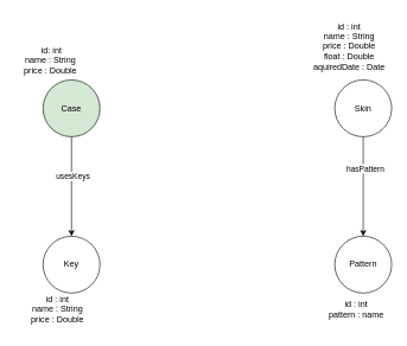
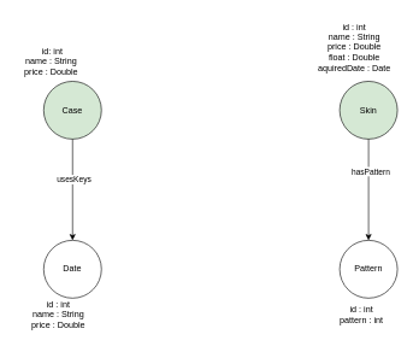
  <mxCell id="0" />
  <mxCell id="1" parent="0" />
  <mxCell id="2" value="Case" style="ellipse;whiteSpace=wrap;html=1;aspect=fixed;fillColor=#d5e8d4;" vertex="1" parent="1"><mxGeometry x="60" y="112" width="80" height="80" as="geometry" /></mxCell>
- <mxCell id="3" value="Skin" style="ellipse;whiteSpace=wrap;html=1;aspect=fixed;" vertex="1" parent="1"><mxGeometry x="470" y="112" width="80" height="80" as="geometry" /></mxCell>
- <mxCell id="4" value="Key" style="ellipse;whiteSpace=wrap;html=1;aspect=fixed;" vertex="1" parent="1"><mxGeometry x="60" y="332" width="80" height="80" as="geometry" /></mxCell>
+ <mxCell id="3" value="Skin" style="ellipse;whiteSpace=wrap;html=1;aspect=fixed;fillColor=#d5e8d4;" vertex="1" parent="1"><mxGeometry x="470" y="112" width="80" height="80" as="geometry" /></mxCell>
+ <mxCell id="4" value="Date" style="ellipse;whiteSpace=wrap;html=1;aspect=fixed;" vertex="1" parent="1"><mxGeometry x="60" y="332" width="80" height="80" as="geometry" /></mxCell>
  <mxCell id="5" value="Pattern" style="ellipse;whiteSpace=wrap;html=1;aspect=fixed;" vertex="1" parent="1"><mxGeometry x="470" y="332" width="80" height="80" as="geometry" /></mxCell>
  <mxCell id="6" value="" style="endArrow=none;html=1;rounded=0;entryX=0.5;entryY=1;entryDx=0;entryDy=0;exitX=0.5;exitY=0;exitDx=0;exitDy=0;endFill=0;startArrow=classic;startFill=1;" edge="1" parent="1" source="5" target="3"><mxGeometry width="50" height="50" relative="1" as="geometry"><mxPoint x="350" y="342" as="sourcePoint" /><mxPoint x="400" y="292" as="targetPoint" /></mxGeometry></mxCell>
  <mxCell id="7" value="hasPattern" style="edgeLabel;html=1;align=center;verticalAlign=middle;resizable=0;points=[];" vertex="1" connectable="0" parent="6"><mxGeometry x="0.371" y="-2" relative="1" as="geometry"><mxPoint as="offset" /></mxGeometry></mxCell>
  <mxCell id="8" value="" style="endArrow=none;html=1;rounded=0;entryX=0.5;entryY=1;entryDx=0;entryDy=0;exitX=0.5;exitY=0;exitDx=0;exitDy=0;startArrow=classic;startFill=1;" edge="1" parent="1" source="4" target="2"><mxGeometry width="50" height="50" relative="1" as="geometry"><mxPoint x="320" y="462" as="sourcePoint" /><mxPoint x="370" y="412" as="targetPoint" /></mxGeometry></mxCell>
  <mxCell id="9" value="usesKeys" style="edgeLabel;html=1;align=center;verticalAlign=middle;resizable=0;points=[];" vertex="1" connectable="0" parent="8"><mxGeometry x="0.214" y="-1" relative="1" as="geometry"><mxPoint as="offset" /></mxGeometry></mxCell>
  <mxCell id="10" value="&amp;nbsp;id: int&lt;div&gt;name : String&lt;br&gt;price : Double&lt;/div&gt;" style="text;html=1;align=center;verticalAlign=middle;resizable=0;points=[];autosize=1;strokeColor=none;fillColor=none;" vertex="1" parent="1"><mxGeometry x="20" y="55" width="100" height="60" as="geometry" /></mxCell>
  <mxCell id="11" value="id : int&lt;div&gt;name : String&lt;/div&gt;&lt;div&gt;price : Double&lt;/div&gt;&lt;div&gt;float : Double&lt;/div&gt;&lt;div&gt;aquiredDate : Date&lt;/div&gt;" style="text;html=1;align=center;verticalAlign=middle;resizable=0;points=[];autosize=1;strokeColor=none;fillColor=none;" vertex="1" parent="1"><mxGeometry x="430" y="20" width="120" height="90" as="geometry" /></mxCell>
  <mxCell id="12" value="id : int&lt;div&gt;name : String&lt;/div&gt;&lt;div&gt;price : Double&lt;/div&gt;" style="text;html=1;align=center;verticalAlign=middle;resizable=0;points=[];autosize=1;strokeColor=none;fillColor=none;" vertex="1" parent="1"><mxGeometry x="30" y="405" width="100" height="60" as="geometry" /></mxCell>
- <mxCell id="13" value="id : int&lt;div&gt;pattern : name&lt;/div&gt;" style="text;html=1;align=center;verticalAlign=middle;resizable=0;points=[];autosize=1;strokeColor=none;fillColor=none;" vertex="1" parent="1"><mxGeometry x="460" y="415" width="80" height="40" as="geometry" /></mxCell>
+ <mxCell id="13" value="id : int&lt;div&gt;pattern : int&lt;/div&gt;" style="text;html=1;align=center;verticalAlign=middle;resizable=0;points=[];autosize=1;strokeColor=none;fillColor=none;" vertex="1" parent="1"><mxGeometry x="460" y="415" width="80" height="40" as="geometry" /></mxCell>
